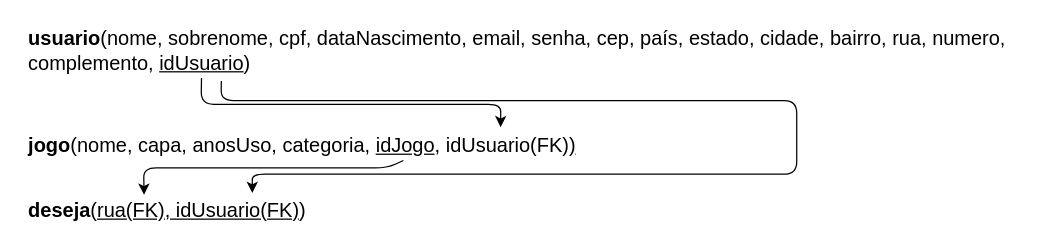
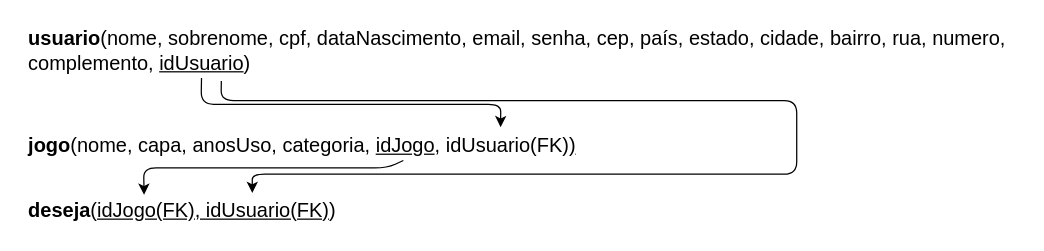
  <mxCell id="0" />
  <mxCell id="1" parent="0" />
  <mxCell id="2" value="&lt;b style=&quot;font-size: 16px&quot;&gt;usuario&lt;/b&gt;(nome, sobrenome, cpf, dataNascimento, email, senha, cep, país, estado, cidade, bairro, rua, numero, complemento, &lt;u&gt;idUsuario&lt;/u&gt;)" style="text;html=1;strokeColor=none;fillColor=none;align=left;verticalAlign=middle;whiteSpace=wrap;rounded=0;fontStyle=0;fontSize=16;" vertex="1" parent="1"><mxGeometry x="20" y="20" width="793" height="40" as="geometry" /></mxCell>
  <mxCell id="3" value="&lt;b&gt;jogo&lt;/b&gt;(nome, capa, anosUso, categoria, &lt;u&gt;idJogo&lt;/u&gt;, idUsuario(FK)&lt;u&gt;)&lt;/u&gt;" style="text;html=1;strokeColor=none;fillColor=none;align=left;verticalAlign=middle;whiteSpace=wrap;rounded=0;fontStyle=0;fontSize=16;" vertex="1" parent="1"><mxGeometry x="20" y="105" width="793" height="21" as="geometry" /></mxCell>
  <mxCell id="4" value="" style="endArrow=classic;html=1;fontSize=16;entryX=0.479;entryY=-0.174;entryDx=0;entryDy=0;entryPerimeter=0;exitX=0.177;exitY=1.05;exitDx=0;exitDy=0;exitPerimeter=0;" edge="1" parent="1" source="2" target="3"><mxGeometry width="50" height="50" relative="1" as="geometry"><mxPoint x="643" y="67" as="sourcePoint" /><mxPoint x="388" y="185" as="targetPoint" /><Array as="points"><mxPoint x="160" y="83" /><mxPoint x="400" y="83" /></Array></mxGeometry></mxCell>
- <mxCell id="5" value="&lt;b&gt;deseja&lt;/b&gt;(&lt;u&gt;rua(FK), idUsuario(FK)&lt;/u&gt;)&amp;nbsp;" style="text;html=1;strokeColor=none;fillColor=none;align=left;verticalAlign=middle;whiteSpace=wrap;rounded=0;fontStyle=0;fontSize=16;" vertex="1" parent="1"><mxGeometry x="20" y="157.5" width="793" height="21" as="geometry" /></mxCell>
+ <mxCell id="5" value="&lt;b&gt;deseja&lt;/b&gt;(&lt;u&gt;idJogo(FK), idUsuario(FK)&lt;/u&gt;)&amp;nbsp;" style="text;html=1;strokeColor=none;fillColor=none;align=left;verticalAlign=middle;whiteSpace=wrap;rounded=0;fontStyle=0;fontSize=16;" vertex="1" parent="1"><mxGeometry x="20" y="157.5" width="793" height="21" as="geometry" /></mxCell>
  <mxCell id="6" value="" style="endArrow=classic;html=1;fontSize=16;exitX=0.197;exitY=1.109;exitDx=0;exitDy=0;exitPerimeter=0;" edge="1" parent="1" source="2"><mxGeometry width="50" height="50" relative="1" as="geometry"><mxPoint x="169" y="73" as="sourcePoint" /><mxPoint x="201" y="154" as="targetPoint" /><Array as="points"><mxPoint x="176" y="80" /><mxPoint x="637" y="80" /><mxPoint x="637" y="139" /><mxPoint x="417" y="139" /><mxPoint x="201" y="139" /></Array></mxGeometry></mxCell>
  <mxCell id="7" value="" style="endArrow=classic;html=1;fontSize=16;entryX=0.119;entryY=-0.097;entryDx=0;entryDy=0;entryPerimeter=0;" edge="1" parent="1" target="5"><mxGeometry width="50" height="50" relative="1" as="geometry"><mxPoint x="322" y="128" as="sourcePoint" /><mxPoint x="70" y="291" as="targetPoint" /><Array as="points"><mxPoint x="309" y="134" /><mxPoint x="114" y="134" /></Array></mxGeometry></mxCell>
